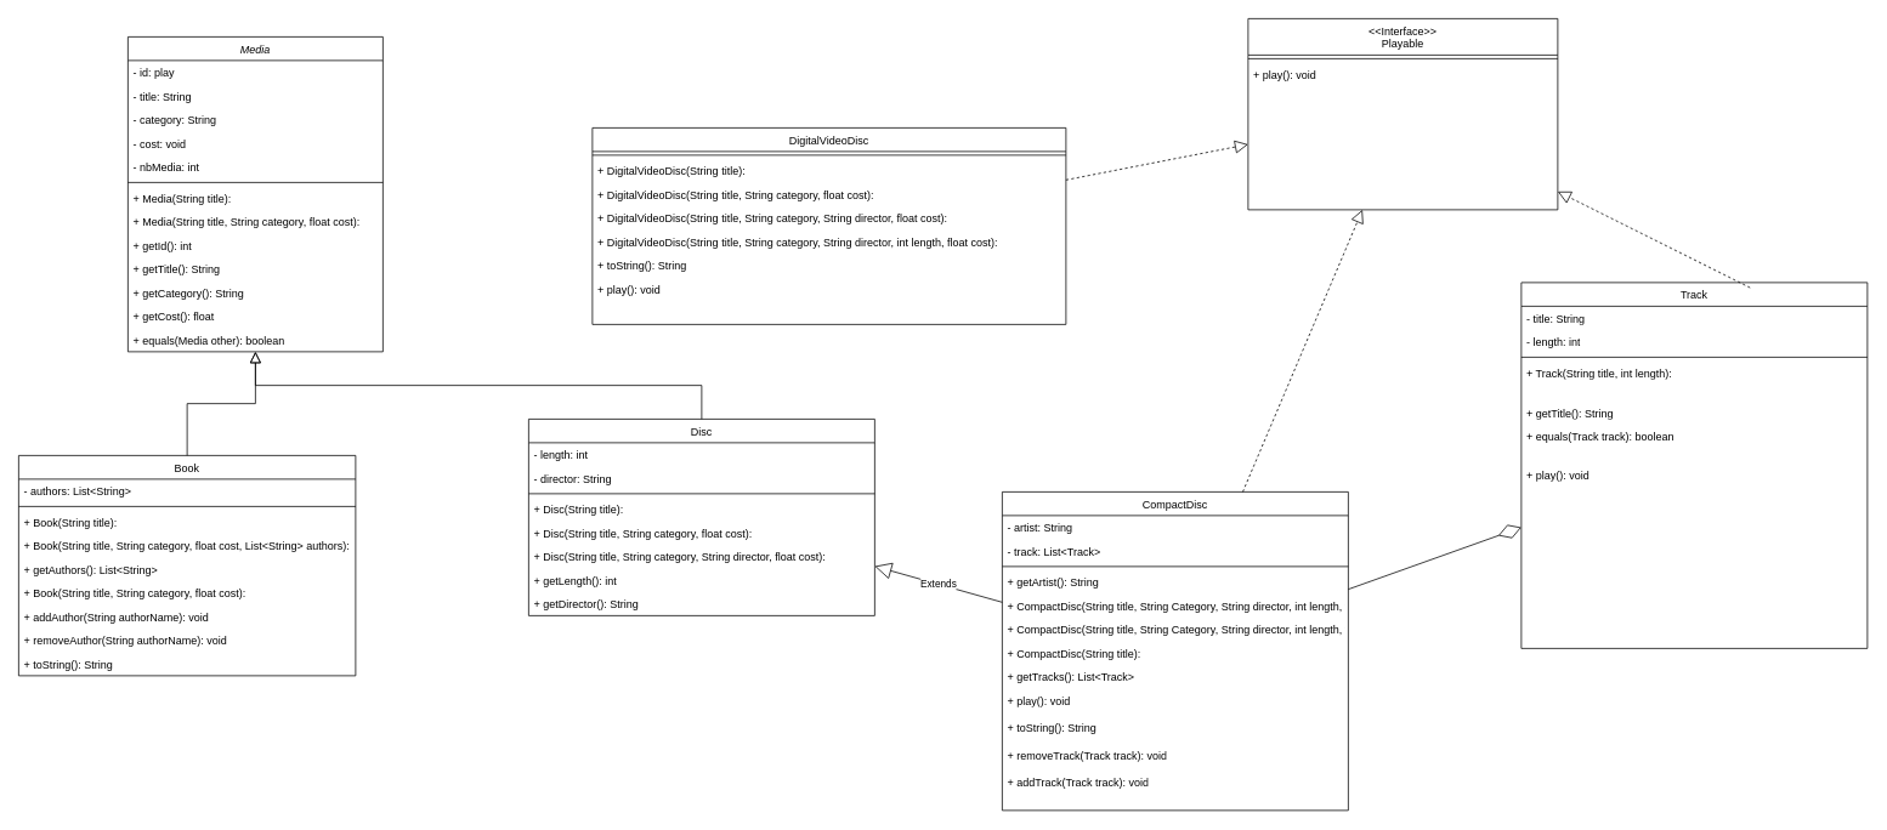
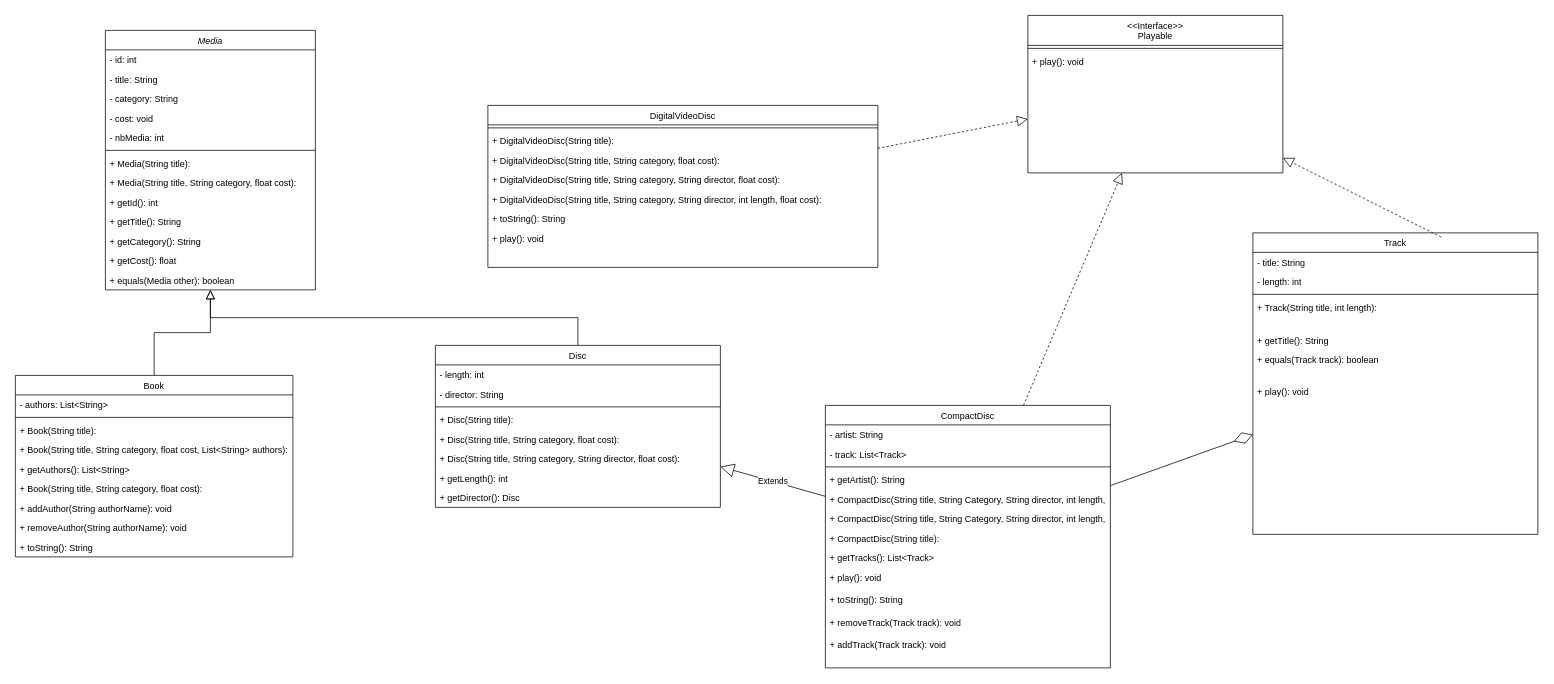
  <mxCell id="0" />
  <mxCell id="1" parent="0" />
  <mxCell id="2" value="Media" style="swimlane;fontStyle=2;align=center;verticalAlign=top;childLayout=stackLayout;horizontal=1;startSize=26;horizontalStack=0;resizeParent=1;resizeLast=0;collapsible=1;marginBottom=0;rounded=0;shadow=0;strokeWidth=1;" parent="1" vertex="1"><mxGeometry x="140" y="40" width="280" height="346" as="geometry"><mxRectangle x="230" y="140" width="160" height="26" as="alternateBounds" /></mxGeometry></mxCell>
- <mxCell id="3" value="- id: play" style="text;align=left;verticalAlign=top;spacingLeft=4;spacingRight=4;overflow=hidden;rotatable=0;points=[[0,0.5],[1,0.5]];portConstraint=eastwest;" parent="2" vertex="1"><mxGeometry y="26" width="280" height="26" as="geometry" /></mxCell>
+ <mxCell id="3" value="- id: int" style="text;align=left;verticalAlign=top;spacingLeft=4;spacingRight=4;overflow=hidden;rotatable=0;points=[[0,0.5],[1,0.5]];portConstraint=eastwest;" parent="2" vertex="1"><mxGeometry y="26" width="280" height="26" as="geometry" /></mxCell>
  <mxCell id="4" value="- title: String" style="text;align=left;verticalAlign=top;spacingLeft=4;spacingRight=4;overflow=hidden;rotatable=0;points=[[0,0.5],[1,0.5]];portConstraint=eastwest;rounded=0;shadow=0;html=0;" parent="2" vertex="1"><mxGeometry y="52" width="280" height="26" as="geometry" /></mxCell>
  <mxCell id="5" value="- category: String" style="text;align=left;verticalAlign=top;spacingLeft=4;spacingRight=4;overflow=hidden;rotatable=0;points=[[0,0.5],[1,0.5]];portConstraint=eastwest;rounded=0;shadow=0;html=0;" parent="2" vertex="1"><mxGeometry y="78" width="280" height="26" as="geometry" /></mxCell>
  <mxCell id="6" value="- cost: void" style="text;align=left;verticalAlign=top;spacingLeft=4;spacingRight=4;overflow=hidden;rotatable=0;points=[[0,0.5],[1,0.5]];portConstraint=eastwest;rounded=0;shadow=0;html=0;" parent="2" vertex="1"><mxGeometry y="104" width="280" height="26" as="geometry" /></mxCell>
  <mxCell id="7" value="- nbMedia: int" style="text;align=left;verticalAlign=top;spacingLeft=4;spacingRight=4;overflow=hidden;rotatable=0;points=[[0,0.5],[1,0.5]];portConstraint=eastwest;rounded=0;shadow=0;html=0;fontStyle=0" parent="2" vertex="1"><mxGeometry y="130" width="280" height="26" as="geometry" /></mxCell>
  <mxCell id="8" value="" style="line;html=1;strokeWidth=1;align=left;verticalAlign=middle;spacingTop=-1;spacingLeft=3;spacingRight=3;rotatable=0;labelPosition=right;points=[];portConstraint=eastwest;" parent="2" vertex="1"><mxGeometry y="156" width="280" height="8" as="geometry" /></mxCell>
  <mxCell id="9" value="+ Media(String title):" style="text;align=left;verticalAlign=top;spacingLeft=4;spacingRight=4;overflow=hidden;rotatable=0;points=[[0,0.5],[1,0.5]];portConstraint=eastwest;" parent="2" vertex="1"><mxGeometry y="164" width="280" height="26" as="geometry" /></mxCell>
  <mxCell id="10" value="+ Media(String title, String category, float cost):" style="text;align=left;verticalAlign=top;spacingLeft=4;spacingRight=4;overflow=hidden;rotatable=0;points=[[0,0.5],[1,0.5]];portConstraint=eastwest;" parent="2" vertex="1"><mxGeometry y="190" width="280" height="26" as="geometry" /></mxCell>
  <mxCell id="11" value="+ getId(): int" style="text;align=left;verticalAlign=top;spacingLeft=4;spacingRight=4;overflow=hidden;rotatable=0;points=[[0,0.5],[1,0.5]];portConstraint=eastwest;" parent="2" vertex="1"><mxGeometry y="216" width="280" height="26" as="geometry" /></mxCell>
  <mxCell id="12" value="+ getTitle(): String" style="text;align=left;verticalAlign=top;spacingLeft=4;spacingRight=4;overflow=hidden;rotatable=0;points=[[0,0.5],[1,0.5]];portConstraint=eastwest;" parent="2" vertex="1"><mxGeometry y="242" width="280" height="26" as="geometry" /></mxCell>
  <mxCell id="13" value="+ getCategory(): String" style="text;align=left;verticalAlign=top;spacingLeft=4;spacingRight=4;overflow=hidden;rotatable=0;points=[[0,0.5],[1,0.5]];portConstraint=eastwest;" parent="2" vertex="1"><mxGeometry y="268" width="280" height="26" as="geometry" /></mxCell>
  <mxCell id="14" value="+ getCost(): float" style="text;align=left;verticalAlign=top;spacingLeft=4;spacingRight=4;overflow=hidden;rotatable=0;points=[[0,0.5],[1,0.5]];portConstraint=eastwest;" parent="2" vertex="1"><mxGeometry y="294" width="280" height="26" as="geometry" /></mxCell>
  <mxCell id="15" value="+ equals(Media other): boolean" style="text;align=left;verticalAlign=top;spacingLeft=4;spacingRight=4;overflow=hidden;rotatable=0;points=[[0,0.5],[1,0.5]];portConstraint=eastwest;" parent="2" vertex="1"><mxGeometry y="320" width="280" height="26" as="geometry" /></mxCell>
  <mxCell id="16" value="Book" style="swimlane;fontStyle=0;align=center;verticalAlign=top;childLayout=stackLayout;horizontal=1;startSize=26;horizontalStack=0;resizeParent=1;resizeLast=0;collapsible=1;marginBottom=0;rounded=0;shadow=0;strokeWidth=1;" parent="1" vertex="1"><mxGeometry x="20" y="500" width="370" height="242" as="geometry"><mxRectangle x="130" y="380" width="160" height="26" as="alternateBounds" /></mxGeometry></mxCell>
  <mxCell id="17" value="- authors: List&lt;String&gt;" style="text;align=left;verticalAlign=top;spacingLeft=4;spacingRight=4;overflow=hidden;rotatable=0;points=[[0,0.5],[1,0.5]];portConstraint=eastwest;" parent="16" vertex="1"><mxGeometry y="26" width="370" height="26" as="geometry" /></mxCell>
  <mxCell id="18" value="" style="line;html=1;strokeWidth=1;align=left;verticalAlign=middle;spacingTop=-1;spacingLeft=3;spacingRight=3;rotatable=0;labelPosition=right;points=[];portConstraint=eastwest;" parent="16" vertex="1"><mxGeometry y="52" width="370" height="8" as="geometry" /></mxCell>
  <mxCell id="19" value="+ Book(String title):" style="text;align=left;verticalAlign=top;spacingLeft=4;spacingRight=4;overflow=hidden;rotatable=0;points=[[0,0.5],[1,0.5]];portConstraint=eastwest;" parent="16" vertex="1"><mxGeometry y="60" width="370" height="26" as="geometry" /></mxCell>
  <mxCell id="20" value="+ Book(String title, String category, float cost, List&lt;String&gt; authors):" style="text;align=left;verticalAlign=top;spacingLeft=4;spacingRight=4;overflow=hidden;rotatable=0;points=[[0,0.5],[1,0.5]];portConstraint=eastwest;" parent="16" vertex="1"><mxGeometry y="86" width="370" height="26" as="geometry" /></mxCell>
  <mxCell id="21" value="+ getAuthors(): List&lt;String&gt;" style="text;align=left;verticalAlign=top;spacingLeft=4;spacingRight=4;overflow=hidden;rotatable=0;points=[[0,0.5],[1,0.5]];portConstraint=eastwest;" parent="16" vertex="1"><mxGeometry y="112" width="370" height="26" as="geometry" /></mxCell>
  <mxCell id="22" value="+ Book(String title, String category, float cost):" style="text;align=left;verticalAlign=top;spacingLeft=4;spacingRight=4;overflow=hidden;rotatable=0;points=[[0,0.5],[1,0.5]];portConstraint=eastwest;" parent="16" vertex="1"><mxGeometry y="138" width="370" height="26" as="geometry" /></mxCell>
  <mxCell id="23" value="+ addAuthor(String authorName): void" style="text;align=left;verticalAlign=top;spacingLeft=4;spacingRight=4;overflow=hidden;rotatable=0;points=[[0,0.5],[1,0.5]];portConstraint=eastwest;" parent="16" vertex="1"><mxGeometry y="164" width="370" height="26" as="geometry" /></mxCell>
  <mxCell id="24" value="+ removeAuthor(String authorName): void" style="text;align=left;verticalAlign=top;spacingLeft=4;spacingRight=4;overflow=hidden;rotatable=0;points=[[0,0.5],[1,0.5]];portConstraint=eastwest;" parent="16" vertex="1"><mxGeometry y="190" width="370" height="26" as="geometry" /></mxCell>
  <mxCell id="25" value="+ toString(): String" style="text;align=left;verticalAlign=top;spacingLeft=4;spacingRight=4;overflow=hidden;rotatable=0;points=[[0,0.5],[1,0.5]];portConstraint=eastwest;" parent="16" vertex="1"><mxGeometry y="216" width="370" height="26" as="geometry" /></mxCell>
  <mxCell id="26" value="" style="endArrow=block;endSize=10;endFill=0;shadow=0;strokeWidth=1;rounded=0;curved=0;edgeStyle=elbowEdgeStyle;elbow=vertical;" parent="1" source="16" target="2" edge="1"><mxGeometry width="160" relative="1" as="geometry"><mxPoint x="210" y="173" as="sourcePoint" /><mxPoint x="210" y="173" as="targetPoint" /></mxGeometry></mxCell>
  <mxCell id="27" value="Disc" style="swimlane;fontStyle=0;align=center;verticalAlign=top;childLayout=stackLayout;horizontal=1;startSize=26;horizontalStack=0;resizeParent=1;resizeLast=0;collapsible=1;marginBottom=0;rounded=0;shadow=0;strokeWidth=1;" parent="1" vertex="1"><mxGeometry x="580" y="460" width="380" height="216" as="geometry"><mxRectangle x="340" y="380" width="170" height="26" as="alternateBounds" /></mxGeometry></mxCell>
  <mxCell id="28" value="- length: int" style="text;align=left;verticalAlign=top;spacingLeft=4;spacingRight=4;overflow=hidden;rotatable=0;points=[[0,0.5],[1,0.5]];portConstraint=eastwest;" parent="27" vertex="1"><mxGeometry y="26" width="380" height="26" as="geometry" /></mxCell>
  <mxCell id="29" value="- director: String" style="text;align=left;verticalAlign=top;spacingLeft=4;spacingRight=4;overflow=hidden;rotatable=0;points=[[0,0.5],[1,0.5]];portConstraint=eastwest;" parent="27" vertex="1"><mxGeometry y="52" width="380" height="26" as="geometry" /></mxCell>
  <mxCell id="30" value="" style="line;html=1;strokeWidth=1;align=left;verticalAlign=middle;spacingTop=-1;spacingLeft=3;spacingRight=3;rotatable=0;labelPosition=right;points=[];portConstraint=eastwest;" parent="27" vertex="1"><mxGeometry y="78" width="380" height="8" as="geometry" /></mxCell>
  <mxCell id="31" value="+ Disc(String title):" style="text;align=left;verticalAlign=top;spacingLeft=4;spacingRight=4;overflow=hidden;rotatable=0;points=[[0,0.5],[1,0.5]];portConstraint=eastwest;" parent="27" vertex="1"><mxGeometry y="86" width="380" height="26" as="geometry" /></mxCell>
  <mxCell id="32" value="+ Disc(String title, String category, float cost):" style="text;align=left;verticalAlign=top;spacingLeft=4;spacingRight=4;overflow=hidden;rotatable=0;points=[[0,0.5],[1,0.5]];portConstraint=eastwest;" parent="27" vertex="1"><mxGeometry y="112" width="380" height="26" as="geometry" /></mxCell>
  <mxCell id="33" value="+ Disc(String title, String category, String director, float cost):" style="text;align=left;verticalAlign=top;spacingLeft=4;spacingRight=4;overflow=hidden;rotatable=0;points=[[0,0.5],[1,0.5]];portConstraint=eastwest;" parent="27" vertex="1"><mxGeometry y="138" width="380" height="26" as="geometry" /></mxCell>
  <mxCell id="34" value="+ getLength(): int" style="text;align=left;verticalAlign=top;spacingLeft=4;spacingRight=4;overflow=hidden;rotatable=0;points=[[0,0.5],[1,0.5]];portConstraint=eastwest;" parent="27" vertex="1"><mxGeometry y="164" width="380" height="26" as="geometry" /></mxCell>
- <mxCell id="35" value="+ getDirector(): String" style="text;align=left;verticalAlign=top;spacingLeft=4;spacingRight=4;overflow=hidden;rotatable=0;points=[[0,0.5],[1,0.5]];portConstraint=eastwest;" parent="27" vertex="1"><mxGeometry y="190" width="380" height="26" as="geometry" /></mxCell>
+ <mxCell id="35" value="+ getDirector(): Disc" style="text;align=left;verticalAlign=top;spacingLeft=4;spacingRight=4;overflow=hidden;rotatable=0;points=[[0,0.5],[1,0.5]];portConstraint=eastwest;" parent="27" vertex="1"><mxGeometry y="190" width="380" height="26" as="geometry" /></mxCell>
  <mxCell id="36" value="DigitalVideoDisc" style="swimlane;fontStyle=0;align=center;verticalAlign=top;childLayout=stackLayout;horizontal=1;startSize=26;horizontalStack=0;resizeParent=1;resizeLast=0;collapsible=1;marginBottom=0;rounded=0;shadow=0;strokeWidth=1;" parent="1" vertex="1"><mxGeometry x="650" y="140" width="520" height="216" as="geometry"><mxRectangle x="550" y="140" width="160" height="26" as="alternateBounds" /></mxGeometry></mxCell>
  <mxCell id="37" value="" style="line;html=1;strokeWidth=1;align=left;verticalAlign=middle;spacingTop=-1;spacingLeft=3;spacingRight=3;rotatable=0;labelPosition=right;points=[];portConstraint=eastwest;" parent="36" vertex="1"><mxGeometry y="26" width="520" height="8" as="geometry" /></mxCell>
  <mxCell id="38" value="+ DigitalVideoDisc(String title):" style="text;align=left;verticalAlign=top;spacingLeft=4;spacingRight=4;overflow=hidden;rotatable=0;points=[[0,0.5],[1,0.5]];portConstraint=eastwest;" parent="36" vertex="1"><mxGeometry y="34" width="520" height="26" as="geometry" /></mxCell>
  <mxCell id="39" value="+ DigitalVideoDisc(String title, String category, float cost):" style="text;align=left;verticalAlign=top;spacingLeft=4;spacingRight=4;overflow=hidden;rotatable=0;points=[[0,0.5],[1,0.5]];portConstraint=eastwest;" parent="36" vertex="1"><mxGeometry y="60" width="520" height="26" as="geometry" /></mxCell>
  <mxCell id="40" value="+ DigitalVideoDisc(String title, String category, String director, float cost):" style="text;align=left;verticalAlign=top;spacingLeft=4;spacingRight=4;overflow=hidden;rotatable=0;points=[[0,0.5],[1,0.5]];portConstraint=eastwest;" parent="36" vertex="1"><mxGeometry y="86" width="520" height="26" as="geometry" /></mxCell>
  <mxCell id="41" value="+ DigitalVideoDisc(String title, String category, String director, int length, float cost):" style="text;align=left;verticalAlign=top;spacingLeft=4;spacingRight=4;overflow=hidden;rotatable=0;points=[[0,0.5],[1,0.5]];portConstraint=eastwest;" parent="36" vertex="1"><mxGeometry y="112" width="520" height="26" as="geometry" /></mxCell>
  <mxCell id="42" value="+ toString(): String" style="text;align=left;verticalAlign=top;spacingLeft=4;spacingRight=4;overflow=hidden;rotatable=0;points=[[0,0.5],[1,0.5]];portConstraint=eastwest;" parent="36" vertex="1"><mxGeometry y="138" width="520" height="26" as="geometry" /></mxCell>
  <mxCell id="43" value="+ play(): void" style="text;align=left;verticalAlign=top;spacingLeft=4;spacingRight=4;overflow=hidden;rotatable=0;points=[[0,0.5],[1,0.5]];portConstraint=eastwest;" parent="36" vertex="1"><mxGeometry y="164" width="520" height="26" as="geometry" /></mxCell>
  <mxCell id="44" value="" style="endArrow=block;endSize=10;endFill=0;shadow=0;strokeWidth=1;rounded=0;curved=0;edgeStyle=elbowEdgeStyle;elbow=vertical;" parent="1" source="27" target="2" edge="1"><mxGeometry width="160" relative="1" as="geometry"><mxPoint x="440" y="460" as="sourcePoint" /><mxPoint x="620" y="346" as="targetPoint" /></mxGeometry></mxCell>
  <mxCell id="45" value="CompactDisc" style="swimlane;fontStyle=0;align=center;verticalAlign=top;childLayout=stackLayout;horizontal=1;startSize=26;horizontalStack=0;resizeParent=1;resizeLast=0;collapsible=1;marginBottom=0;rounded=0;shadow=0;strokeWidth=1;" parent="1" vertex="1"><mxGeometry x="1100" y="540" width="380" height="350" as="geometry"><mxRectangle x="340" y="380" width="170" height="26" as="alternateBounds" /></mxGeometry></mxCell>
  <mxCell id="46" value="- artist: String" style="text;align=left;verticalAlign=top;spacingLeft=4;spacingRight=4;overflow=hidden;rotatable=0;points=[[0,0.5],[1,0.5]];portConstraint=eastwest;" parent="45" vertex="1"><mxGeometry y="26" width="380" height="26" as="geometry" /></mxCell>
  <mxCell id="47" value="- track: List&lt;Track&gt;" style="text;align=left;verticalAlign=top;spacingLeft=4;spacingRight=4;overflow=hidden;rotatable=0;points=[[0,0.5],[1,0.5]];portConstraint=eastwest;" parent="45" vertex="1"><mxGeometry y="52" width="380" height="26" as="geometry" /></mxCell>
  <mxCell id="48" value="" style="line;html=1;strokeWidth=1;align=left;verticalAlign=middle;spacingTop=-1;spacingLeft=3;spacingRight=3;rotatable=0;labelPosition=right;points=[];portConstraint=eastwest;" parent="45" vertex="1"><mxGeometry y="78" width="380" height="8" as="geometry" /></mxCell>
  <mxCell id="49" value="+ getArtist(): String" style="text;align=left;verticalAlign=top;spacingLeft=4;spacingRight=4;overflow=hidden;rotatable=0;points=[[0,0.5],[1,0.5]];portConstraint=eastwest;" parent="45" vertex="1"><mxGeometry y="86" width="380" height="26" as="geometry" /></mxCell>
  <mxCell id="50" value="+ CompactDisc(String title, String Category, String director, int length, float cost, String artist, List&lt;Track&gt; tracks):" style="text;align=left;verticalAlign=top;spacingLeft=4;spacingRight=4;overflow=hidden;rotatable=0;points=[[0,0.5],[1,0.5]];portConstraint=eastwest;" parent="45" vertex="1"><mxGeometry y="112" width="380" height="26" as="geometry" /></mxCell>
  <mxCell id="51" value="+ CompactDisc(String title, String Category, String director, int length, float cost):" style="text;align=left;verticalAlign=top;spacingLeft=4;spacingRight=4;overflow=hidden;rotatable=0;points=[[0,0.5],[1,0.5]];portConstraint=eastwest;" parent="45" vertex="1"><mxGeometry y="138" width="380" height="26" as="geometry" /></mxCell>
  <mxCell id="52" value="+ CompactDisc(String title):" style="text;align=left;verticalAlign=top;spacingLeft=4;spacingRight=4;overflow=hidden;rotatable=0;points=[[0,0.5],[1,0.5]];portConstraint=eastwest;" parent="45" vertex="1"><mxGeometry y="164" width="380" height="26" as="geometry" /></mxCell>
  <mxCell id="53" value="+ getTracks(): List&lt;Track&gt;" style="text;align=left;verticalAlign=top;spacingLeft=4;spacingRight=4;overflow=hidden;rotatable=0;points=[[0,0.5],[1,0.5]];portConstraint=eastwest;" parent="45" vertex="1"><mxGeometry y="190" width="380" height="26" as="geometry" /></mxCell>
  <mxCell id="54" value="+ play(): void" style="text;strokeColor=none;fillColor=none;align=left;verticalAlign=top;spacingLeft=4;spacingRight=4;overflow=hidden;rotatable=0;points=[[0,0.5],[1,0.5]];portConstraint=eastwest;whiteSpace=wrap;html=1;" parent="45" vertex="1"><mxGeometry y="216" width="380" height="30" as="geometry" /></mxCell>
  <mxCell id="55" value="+ toString(): String" style="text;strokeColor=none;fillColor=none;align=left;verticalAlign=top;spacingLeft=4;spacingRight=4;overflow=hidden;rotatable=0;points=[[0,0.5],[1,0.5]];portConstraint=eastwest;whiteSpace=wrap;html=1;" parent="45" vertex="1"><mxGeometry y="246" width="380" height="30" as="geometry" /></mxCell>
  <mxCell id="56" value="+ removeTrack(Track track): void" style="text;strokeColor=none;fillColor=none;align=left;verticalAlign=top;spacingLeft=4;spacingRight=4;overflow=hidden;rotatable=0;points=[[0,0.5],[1,0.5]];portConstraint=eastwest;whiteSpace=wrap;html=1;" parent="45" vertex="1"><mxGeometry y="276" width="380" height="30" as="geometry" /></mxCell>
  <mxCell id="57" value="+ addTrack(Track track): void" style="text;strokeColor=none;fillColor=none;align=left;verticalAlign=top;spacingLeft=4;spacingRight=4;overflow=hidden;rotatable=0;points=[[0,0.5],[1,0.5]];portConstraint=eastwest;whiteSpace=wrap;html=1;" parent="45" vertex="1"><mxGeometry y="306" width="380" height="30" as="geometry" /></mxCell>
  <mxCell id="58" value="Extends" style="endArrow=block;endSize=16;endFill=0;html=1;rounded=0;" parent="1" source="45" target="27" edge="1"><mxGeometry width="160" relative="1" as="geometry"><mxPoint x="1060" y="400" as="sourcePoint" /><mxPoint x="1220" y="400" as="targetPoint" /></mxGeometry></mxCell>
  <mxCell id="59" value="Track" style="swimlane;fontStyle=0;align=center;verticalAlign=top;childLayout=stackLayout;horizontal=1;startSize=26;horizontalStack=0;resizeParent=1;resizeLast=0;collapsible=1;marginBottom=0;rounded=0;shadow=0;strokeWidth=1;" parent="1" vertex="1"><mxGeometry x="1670" y="310" width="380" height="402" as="geometry"><mxRectangle x="340" y="380" width="170" height="26" as="alternateBounds" /></mxGeometry></mxCell>
  <mxCell id="60" value="- title: String" style="text;strokeColor=none;fillColor=none;align=left;verticalAlign=top;spacingLeft=4;spacingRight=4;overflow=hidden;rotatable=0;points=[[0,0.5],[1,0.5]];portConstraint=eastwest;whiteSpace=wrap;html=1;" parent="59" vertex="1"><mxGeometry y="26" width="380" height="26" as="geometry" /></mxCell>
  <mxCell id="61" value="- length: int" style="text;strokeColor=none;fillColor=none;align=left;verticalAlign=top;spacingLeft=4;spacingRight=4;overflow=hidden;rotatable=0;points=[[0,0.5],[1,0.5]];portConstraint=eastwest;whiteSpace=wrap;html=1;" parent="59" vertex="1"><mxGeometry y="52" width="380" height="26" as="geometry" /></mxCell>
  <mxCell id="62" value="" style="line;html=1;strokeWidth=1;align=left;verticalAlign=middle;spacingTop=-1;spacingLeft=3;spacingRight=3;rotatable=0;labelPosition=right;points=[];portConstraint=eastwest;" parent="59" vertex="1"><mxGeometry y="78" width="380" height="8" as="geometry" /></mxCell>
  <mxCell id="63" value="+ Track(String title, int length):" style="text;strokeColor=none;fillColor=none;align=left;verticalAlign=top;spacingLeft=4;spacingRight=4;overflow=hidden;rotatable=0;points=[[0,0.5],[1,0.5]];portConstraint=eastwest;whiteSpace=wrap;html=1;" parent="59" vertex="1"><mxGeometry y="86" width="380" height="44" as="geometry" /></mxCell>
  <mxCell id="64" value="+ getTitle(): String" style="text;strokeColor=none;fillColor=none;align=left;verticalAlign=top;spacingLeft=4;spacingRight=4;overflow=hidden;rotatable=0;points=[[0,0.5],[1,0.5]];portConstraint=eastwest;whiteSpace=wrap;html=1;" parent="59" vertex="1"><mxGeometry y="130" width="380" height="26" as="geometry" /></mxCell>
  <mxCell id="65" value="+ equals(Track track): boolean" style="text;strokeColor=none;fillColor=none;align=left;verticalAlign=top;spacingLeft=4;spacingRight=4;overflow=hidden;rotatable=0;points=[[0,0.5],[1,0.5]];portConstraint=eastwest;whiteSpace=wrap;html=1;" parent="59" vertex="1"><mxGeometry y="156" width="380" height="42" as="geometry" /></mxCell>
  <mxCell id="66" value="+ play(): void" style="text;strokeColor=none;fillColor=none;align=left;verticalAlign=top;spacingLeft=4;spacingRight=4;overflow=hidden;rotatable=0;points=[[0,0.5],[1,0.5]];portConstraint=eastwest;whiteSpace=wrap;html=1;" parent="59" vertex="1"><mxGeometry y="198" width="380" height="26" as="geometry" /></mxCell>
  <mxCell id="67" value="" style="endArrow=diamondThin;endFill=0;endSize=24;html=1;rounded=0;" parent="1" source="45" target="59" edge="1"><mxGeometry width="160" relative="1" as="geometry"><mxPoint x="1230" y="490" as="sourcePoint" /><mxPoint x="1390" y="490" as="targetPoint" /></mxGeometry></mxCell>
  <mxCell id="68" value="" style="endArrow=block;dashed=1;endFill=0;endSize=12;html=1;rounded=0;" parent="1" source="36" target="71" edge="1"><mxGeometry width="160" relative="1" as="geometry"><mxPoint x="1370" y="370" as="sourcePoint" /><mxPoint x="1340" y="248" as="targetPoint" /></mxGeometry></mxCell>
  <mxCell id="69" value="" style="endArrow=block;dashed=1;endFill=0;endSize=12;html=1;rounded=0;" parent="1" source="45" target="71" edge="1"><mxGeometry width="160" relative="1" as="geometry"><mxPoint x="1370" y="370" as="sourcePoint" /><mxPoint x="1413.266" y="318" as="targetPoint" /></mxGeometry></mxCell>
  <mxCell id="70" value="" style="endArrow=block;dashed=1;endFill=0;endSize=12;html=1;rounded=0;exitX=0.661;exitY=0.014;exitDx=0;exitDy=0;exitPerimeter=0;" parent="1" source="59" target="71" edge="1"><mxGeometry width="160" relative="1" as="geometry"><mxPoint x="1370" y="370" as="sourcePoint" /><mxPoint x="1530" y="261.215" as="targetPoint" /></mxGeometry></mxCell>
  <mxCell id="71" value="&lt;&lt;Interface&gt;&gt;&#10;Playable" style="swimlane;fontStyle=0;align=center;verticalAlign=top;childLayout=stackLayout;horizontal=1;startSize=40;horizontalStack=0;resizeParent=1;resizeLast=0;collapsible=1;marginBottom=0;rounded=0;shadow=0;strokeWidth=1;" parent="1" vertex="1"><mxGeometry x="1370" y="20" width="340" height="210" as="geometry"><mxRectangle x="550" y="140" width="160" height="26" as="alternateBounds" /></mxGeometry></mxCell>
  <mxCell id="72" value="" style="line;html=1;strokeWidth=1;align=left;verticalAlign=middle;spacingTop=-1;spacingLeft=3;spacingRight=3;rotatable=0;labelPosition=right;points=[];portConstraint=eastwest;" parent="71" vertex="1"><mxGeometry y="40" width="340" height="8" as="geometry" /></mxCell>
  <mxCell id="73" value="+ play(): void" style="text;align=left;verticalAlign=top;spacingLeft=4;spacingRight=4;overflow=hidden;rotatable=0;points=[[0,0.5],[1,0.5]];portConstraint=eastwest;" parent="71" vertex="1"><mxGeometry y="48" width="340" height="26" as="geometry" /></mxCell>
